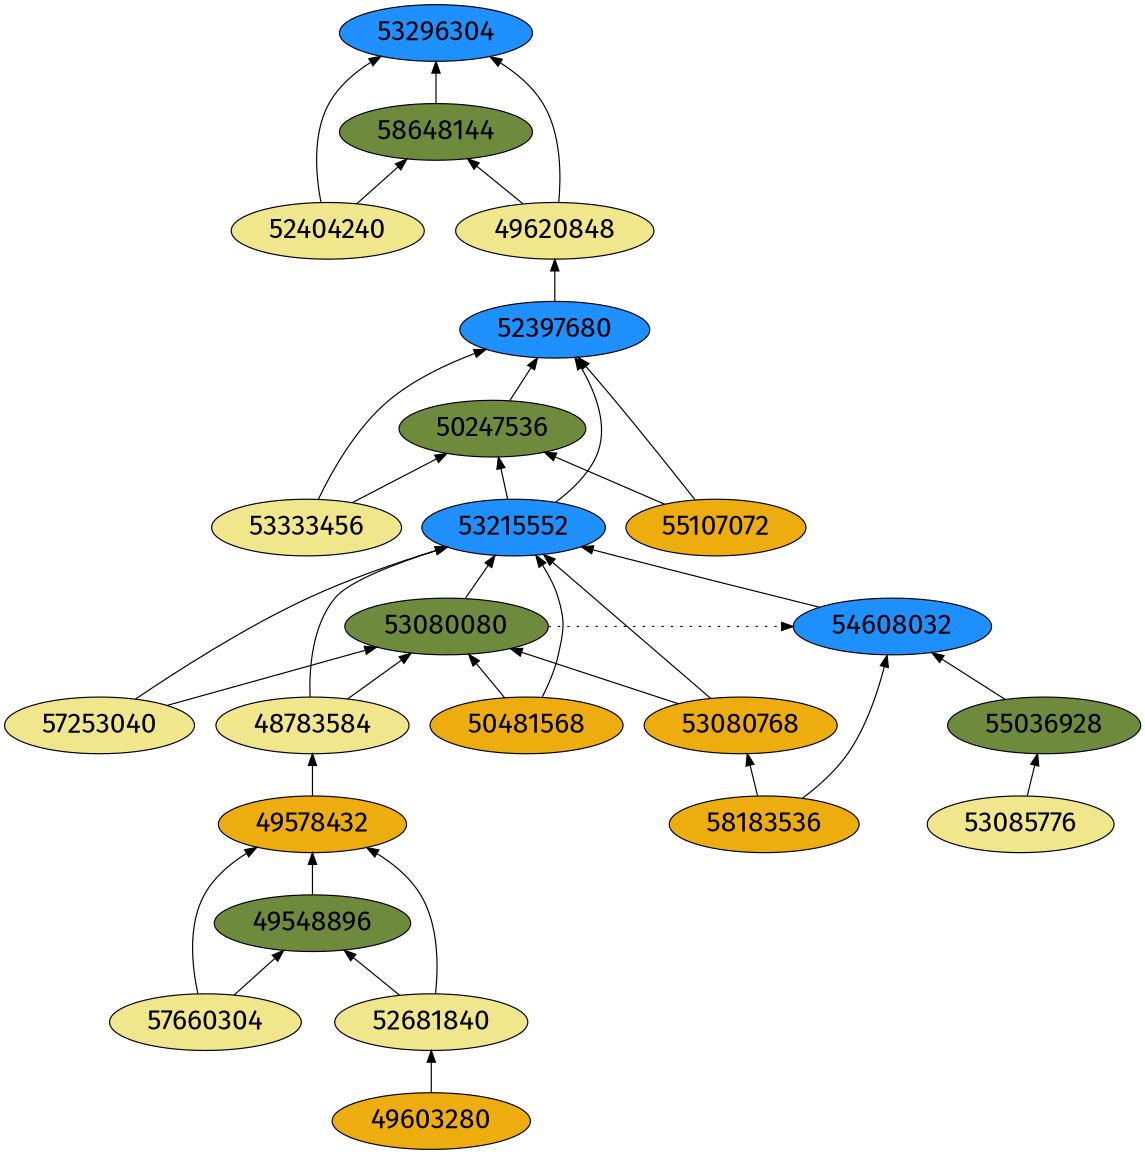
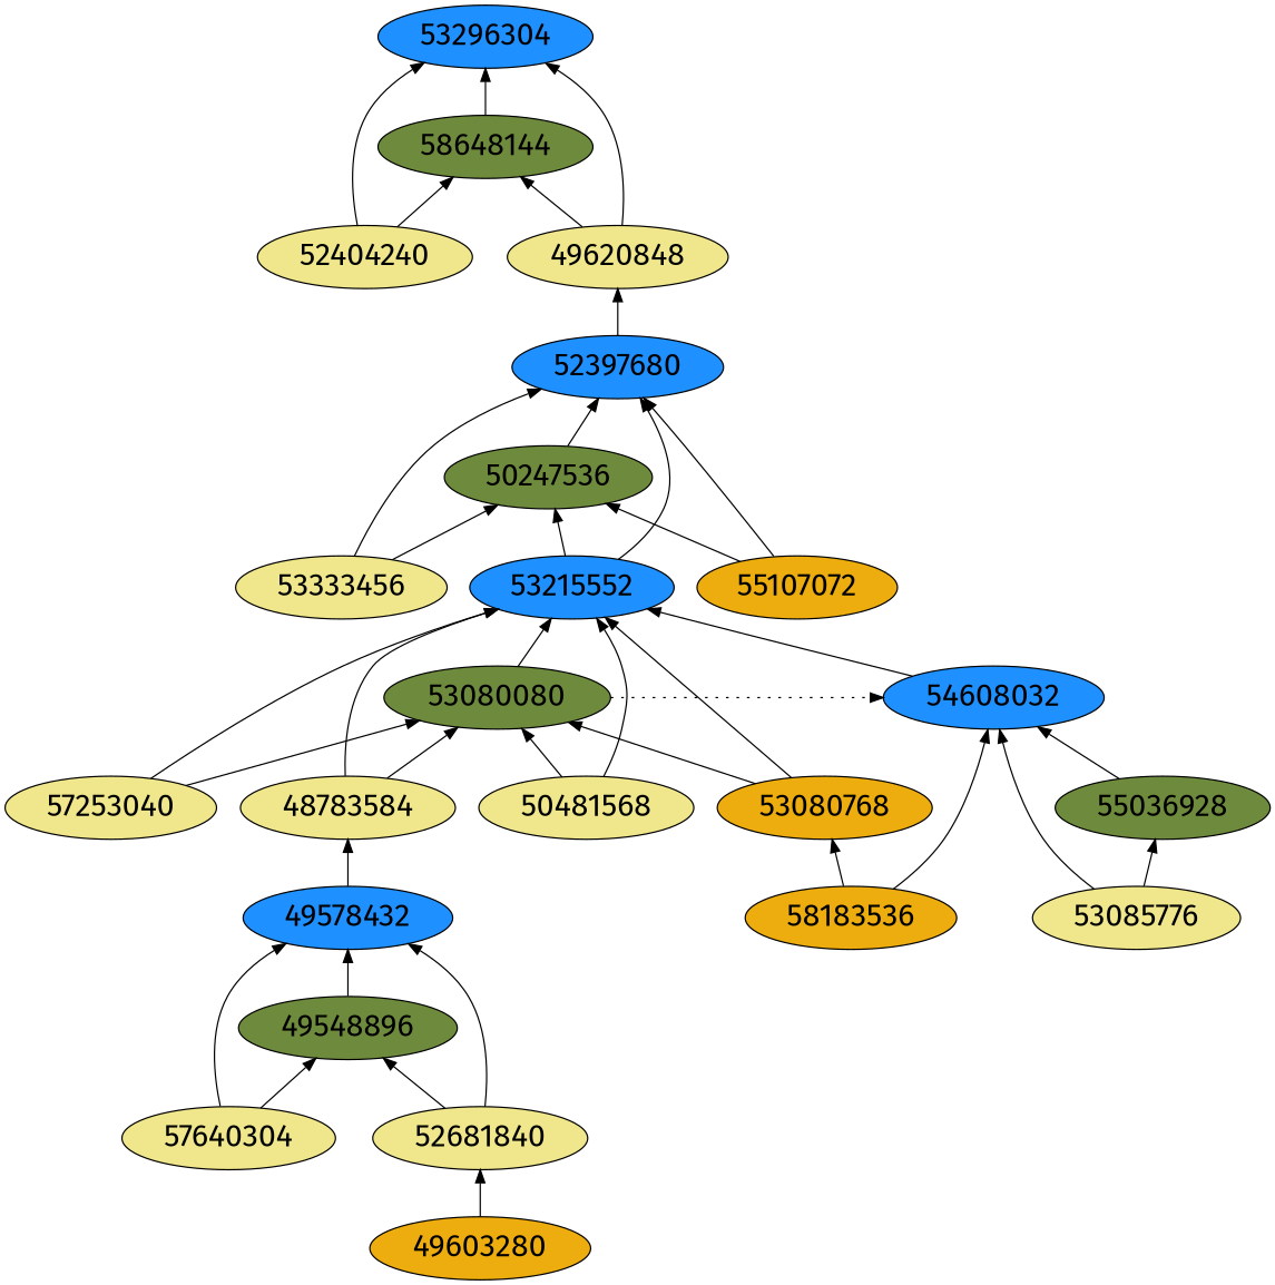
  digraph {
    fontname="Fira Sans"
    fontsize=24
    rankdir=BT
    node [fillcolor=khaki fontname="Fira Sans" fontsize=24 shape=ellipse style=filled]
    edge [arrowhead=normal color=black constraint=true fontname="Fira Sans" style=solid]
-   49578432 [fillcolor=darkgoldenrod2]
+   49578432 [fillcolor=dodgerblue]
    49548896 [fillcolor=darkolivegreen4]
-   57660304
+   57660304 [label=57640304]
    52681840
    49603280 [fillcolor=darkgoldenrod2]
    52397680 [fillcolor=dodgerblue]
    50247536 [fillcolor=darkolivegreen4]
    53333456
    53215552 [fillcolor=dodgerblue]
    53080080 [fillcolor=darkolivegreen4]
    57253040
    48783584
-   50481568 [fillcolor=darkgoldenrod2]
+   50481568
    53080768 [fillcolor=darkgoldenrod2]
    55107072 [fillcolor=darkgoldenrod2]
    53296304 [fillcolor=dodgerblue]
    58648144 [fillcolor=darkolivegreen4]
    52404240
    49620848
    54608032 [fillcolor=dodgerblue]
    55036928 [fillcolor=darkolivegreen4]
    53085776
    58183536 [fillcolor=darkgoldenrod2]
    subgraph sub_1 {
      subgraph sub_2 {
        49578432
        49548896
        57660304
        52681840
      }
      subgraph sub_3 {
        49603280
      }
      subgraph sub_4 {
        52397680
        50247536
        53333456
        53215552
        53080080
        57253040
        48783584
        50481568
        53080768
        55107072
      }
      subgraph sub_5 {
        53296304
        58648144
        52404240
        49620848
      }
    }
    subgraph sub_6 {
      54608032
      55036928
      53085776
      58183536
    }
    49578432 -> 48783584
    49548896 -> 49578432
    57660304 -> 49578432
    57660304 -> 49548896
    52681840 -> 49578432
    52681840 -> 49548896
    49603280 -> 52681840
    52397680 -> 49620848
    50247536 -> 52397680
    53333456 -> 52397680
    53333456 -> 50247536
    53215552 -> 52397680
    53215552 -> 50247536
    53080080 -> 53215552
    53080080 -> 54608032 [constraint=false style=dotted]
    57253040 -> 53215552
    57253040 -> 53080080
    48783584 -> 53215552
    48783584 -> 53080080
    50481568 -> 53215552
    50481568 -> 53080080
    53080768 -> 53215552
    53080768 -> 53080080
    55107072 -> 52397680
    55107072 -> 50247536
    58648144 -> 53296304
    52404240 -> 53296304
    52404240 -> 58648144
    49620848 -> 53296304
    49620848 -> 58648144
    54608032 -> 53215552
    55036928 -> 54608032
+   53085776 -> 54608032
    53085776 -> 55036928
    58183536 -> 53080768
    58183536 -> 54608032
  }
